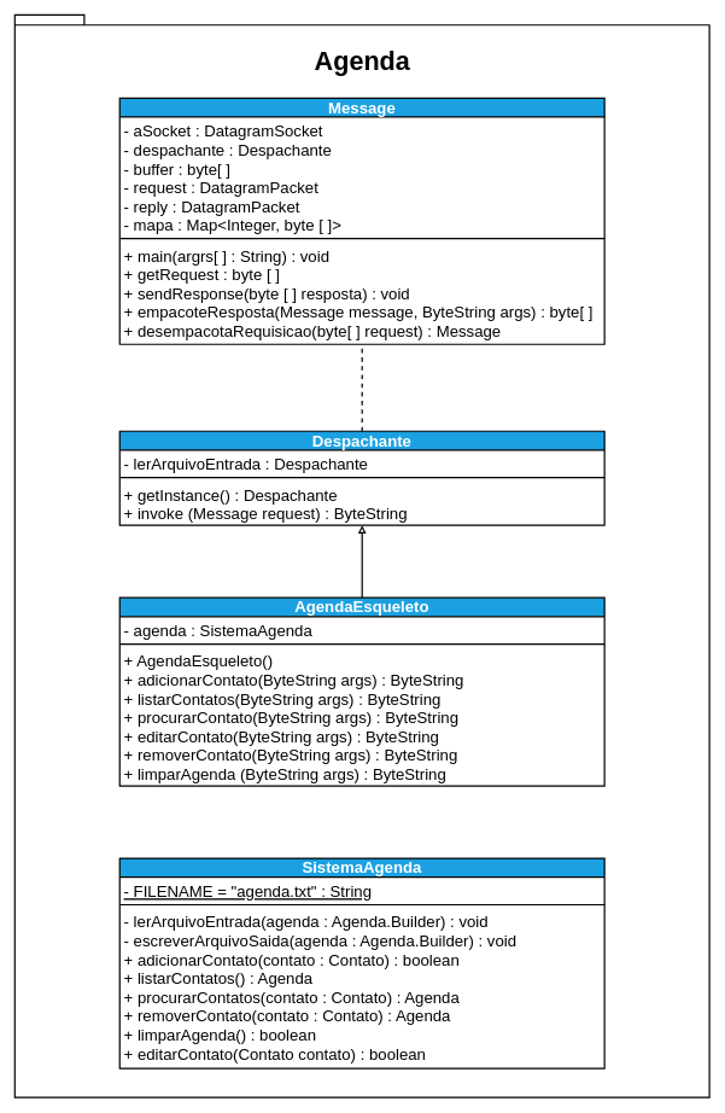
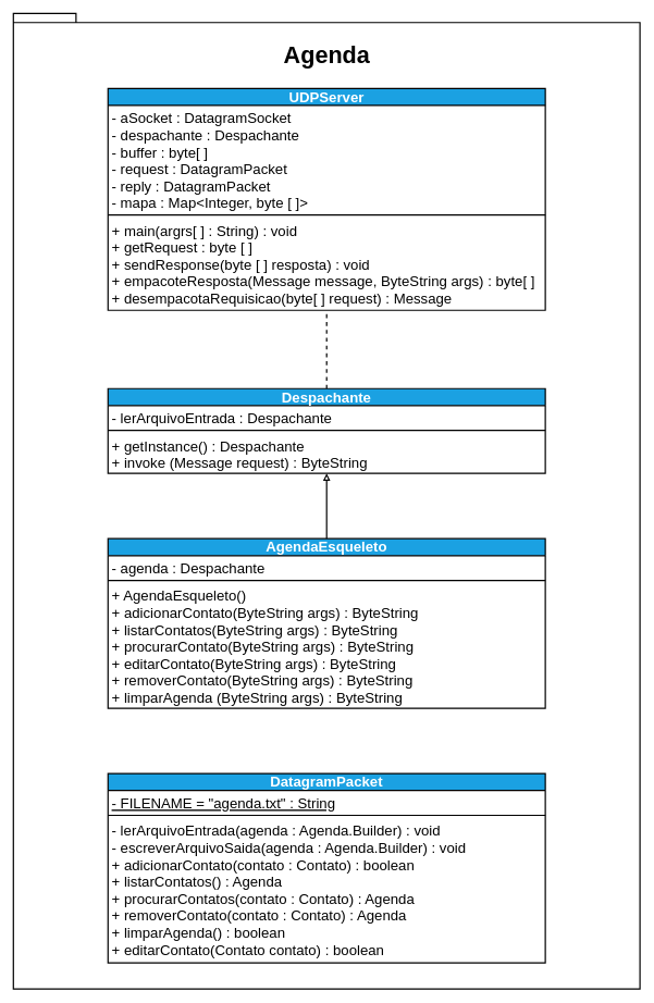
  <mxCell id="0" />
  <mxCell id="1" parent="0" />
  <mxCell id="2" value="&lt;font style=&quot;font-size: 36px ; line-height: 2.6&quot;&gt;Agenda&lt;/font&gt;" style="shape=folder;fontStyle=1;spacingTop=10;tabWidth=40;tabHeight=14;tabPosition=left;html=1;fontSize=22;strokeColor=default;strokeWidth=2;verticalAlign=top;" vertex="1" parent="1"><mxGeometry x="20" y="20" width="960" height="1495" as="geometry" /></mxCell>
- <mxCell id="3" value="Message" style="swimlane;fontStyle=1;align=center;verticalAlign=bottom;childLayout=stackLayout;horizontal=1;startSize=26;horizontalStack=0;resizeParent=1;resizeParentMax=0;resizeLast=0;collapsible=1;marginBottom=0;fontSize=22;strokeColor=#000000;strokeWidth=2;fillColor=#1ba1e2;fontColor=#ffffff;" vertex="1" parent="1"><mxGeometry x="165" y="135" width="670" height="340" as="geometry" /></mxCell>
+ <mxCell id="3" value="UDPServer" style="swimlane;fontStyle=1;align=center;verticalAlign=bottom;childLayout=stackLayout;horizontal=1;startSize=26;horizontalStack=0;resizeParent=1;resizeParentMax=0;resizeLast=0;collapsible=1;marginBottom=0;fontSize=22;strokeColor=#000000;strokeWidth=2;fillColor=#1ba1e2;fontColor=#ffffff;" vertex="1" parent="1"><mxGeometry x="165" y="135" width="670" height="340" as="geometry" /></mxCell>
  <mxCell id="4" value="- aSocket : DatagramSocket&#10;- despachante : Despachante&#10;- buffer : byte[ ]&#10;- request : DatagramPacket&#10;- reply : DatagramPacket&#10;- mapa : Map&lt;Integer, byte [ ]&gt;" style="text;strokeColor=none;fillColor=none;align=left;verticalAlign=top;spacingLeft=4;spacingRight=4;overflow=hidden;rotatable=0;points=[[0,0.5],[1,0.5]];portConstraint=eastwest;fontSize=22;" vertex="1" parent="3"><mxGeometry y="26" width="670" height="164" as="geometry" /></mxCell>
  <mxCell id="5" value="" style="line;strokeWidth=2;fillColor=none;align=left;verticalAlign=middle;spacingTop=-1;spacingLeft=3;spacingRight=3;rotatable=0;labelPosition=right;points=[];portConstraint=eastwest;fontSize=17;" vertex="1" parent="3"><mxGeometry y="190" width="670" height="8" as="geometry" /></mxCell>
  <mxCell id="6" value="+ main(argrs[ ] : String) : void&#10;+ getRequest : byte [ ]&#10;+ sendResponse(byte [ ] resposta) : void&#10;+ empacoteResposta(Message message, ByteString args) : byte[ ]&#10;+ desempacotaRequisicao(byte[ ] request) : Message" style="text;strokeColor=none;fillColor=none;align=left;verticalAlign=top;spacingLeft=4;spacingRight=4;overflow=hidden;rotatable=0;points=[[0,0.5],[1,0.5]];portConstraint=eastwest;fontSize=22;strokeWidth=2;" vertex="1" parent="3"><mxGeometry y="198" width="670" height="142" as="geometry" /></mxCell>
  <mxCell id="7" style="edgeStyle=none;html=1;exitX=0.5;exitY=0;exitDx=0;exitDy=0;entryX=0.5;entryY=1;entryDx=0;entryDy=0;fontSize=22;endArrow=none;endFill=0;strokeWidth=2;dashed=1;" edge="1" parent="1" source="8" target="3"><mxGeometry relative="1" as="geometry" /></mxCell>
  <mxCell id="8" value="Despachante" style="swimlane;fontStyle=1;align=center;verticalAlign=bottom;childLayout=stackLayout;horizontal=1;startSize=26;horizontalStack=0;resizeParent=1;resizeParentMax=0;resizeLast=0;collapsible=1;marginBottom=0;fontSize=22;strokeColor=#000000;strokeWidth=2;fillColor=#1ba1e2;fontColor=#ffffff;" vertex="1" parent="1"><mxGeometry x="165" y="595" width="670" height="130" as="geometry" /></mxCell>
  <mxCell id="9" value="- lerArquivoEntrada : Despachante" style="text;strokeColor=none;fillColor=none;align=left;verticalAlign=top;spacingLeft=4;spacingRight=4;overflow=hidden;rotatable=0;points=[[0,0.5],[1,0.5]];portConstraint=eastwest;fontSize=22;" vertex="1" parent="8"><mxGeometry y="26" width="670" height="34" as="geometry" /></mxCell>
  <mxCell id="10" value="" style="line;strokeWidth=2;fillColor=none;align=left;verticalAlign=middle;spacingTop=-1;spacingLeft=3;spacingRight=3;rotatable=0;labelPosition=right;points=[];portConstraint=eastwest;fontSize=17;" vertex="1" parent="8"><mxGeometry y="60" width="670" height="8" as="geometry" /></mxCell>
  <mxCell id="11" value="+ getInstance() : Despachante&#10;+ invoke (Message request) : ByteString" style="text;strokeColor=none;fillColor=none;align=left;verticalAlign=top;spacingLeft=4;spacingRight=4;overflow=hidden;rotatable=0;points=[[0,0.5],[1,0.5]];portConstraint=eastwest;fontSize=22;strokeWidth=2;" vertex="1" parent="8"><mxGeometry y="68" width="670" height="62" as="geometry" /></mxCell>
  <mxCell id="12" style="edgeStyle=none;html=1;exitX=0.5;exitY=0;exitDx=0;exitDy=0;entryX=0.5;entryY=1;entryDx=0;entryDy=0;fontSize=22;endArrow=block;endFill=0;strokeWidth=2;" edge="1" parent="1" source="13" target="8"><mxGeometry relative="1" as="geometry" /></mxCell>
  <mxCell id="13" value="AgendaEsqueleto" style="swimlane;fontStyle=1;align=center;verticalAlign=bottom;childLayout=stackLayout;horizontal=1;startSize=26;horizontalStack=0;resizeParent=1;resizeParentMax=0;resizeLast=0;collapsible=1;marginBottom=0;fontSize=22;strokeColor=#000000;strokeWidth=2;fillColor=#1ba1e2;fontColor=#ffffff;" vertex="1" parent="1"><mxGeometry x="165" y="825" width="670" height="260" as="geometry" /></mxCell>
- <mxCell id="14" value="- agenda : SistemaAgenda" style="text;strokeColor=none;fillColor=none;align=left;verticalAlign=top;spacingLeft=4;spacingRight=4;overflow=hidden;rotatable=0;points=[[0,0.5],[1,0.5]];portConstraint=eastwest;fontSize=22;" vertex="1" parent="13"><mxGeometry y="26" width="670" height="34" as="geometry" /></mxCell>
+ <mxCell id="14" value="- agenda : Despachante" style="text;strokeColor=none;fillColor=none;align=left;verticalAlign=top;spacingLeft=4;spacingRight=4;overflow=hidden;rotatable=0;points=[[0,0.5],[1,0.5]];portConstraint=eastwest;fontSize=22;" vertex="1" parent="13"><mxGeometry y="26" width="670" height="34" as="geometry" /></mxCell>
  <mxCell id="15" value="" style="line;strokeWidth=2;fillColor=none;align=left;verticalAlign=middle;spacingTop=-1;spacingLeft=3;spacingRight=3;rotatable=0;labelPosition=right;points=[];portConstraint=eastwest;fontSize=17;" vertex="1" parent="13"><mxGeometry y="60" width="670" height="8" as="geometry" /></mxCell>
  <mxCell id="16" value="+ AgendaEsqueleto()&#10;+ adicionarContato(ByteString args) : ByteString&#10;+ listarContatos(ByteString args) : ByteString&#10;+ procurarContato(ByteString args) : ByteString&#10;+ editarContato(ByteString args) : ByteString&#10;+ removerContato(ByteString args) : ByteString&#10;+ limparAgenda (ByteString args) : ByteString&#10;" style="text;strokeColor=none;fillColor=none;align=left;verticalAlign=top;spacingLeft=4;spacingRight=4;overflow=hidden;rotatable=0;points=[[0,0.5],[1,0.5]];portConstraint=eastwest;fontSize=22;strokeWidth=2;" vertex="1" parent="13"><mxGeometry y="68" width="670" height="192" as="geometry" /></mxCell>
- <mxCell id="17" value="SistemaAgenda" style="swimlane;fontStyle=1;align=center;verticalAlign=bottom;childLayout=stackLayout;horizontal=1;startSize=26;horizontalStack=0;resizeParent=1;resizeParentMax=0;resizeLast=0;collapsible=1;marginBottom=0;fontSize=22;strokeColor=#000000;strokeWidth=2;fillColor=#1ba1e2;fontColor=#ffffff;" vertex="1" parent="1"><mxGeometry x="165" y="1185" width="670" height="290" as="geometry" /></mxCell>
+ <mxCell id="17" value="DatagramPacket" style="swimlane;fontStyle=1;align=center;verticalAlign=bottom;childLayout=stackLayout;horizontal=1;startSize=26;horizontalStack=0;resizeParent=1;resizeParentMax=0;resizeLast=0;collapsible=1;marginBottom=0;fontSize=22;strokeColor=#000000;strokeWidth=2;fillColor=#1ba1e2;fontColor=#ffffff;" vertex="1" parent="1"><mxGeometry x="165" y="1185" width="670" height="290" as="geometry" /></mxCell>
  <mxCell id="18" value="- FILENAME = &quot;agenda.txt&quot; : String" style="text;strokeColor=none;fillColor=none;align=left;verticalAlign=top;spacingLeft=4;spacingRight=4;overflow=hidden;rotatable=0;points=[[0,0.5],[1,0.5]];portConstraint=eastwest;fontSize=22;fontStyle=4" vertex="1" parent="17"><mxGeometry y="26" width="670" height="34" as="geometry" /></mxCell>
  <mxCell id="19" value="" style="line;strokeWidth=2;fillColor=none;align=left;verticalAlign=middle;spacingTop=-1;spacingLeft=3;spacingRight=3;rotatable=0;labelPosition=right;points=[];portConstraint=eastwest;fontSize=17;" vertex="1" parent="17"><mxGeometry y="60" width="670" height="8" as="geometry" /></mxCell>
  <mxCell id="20" value="- lerArquivoEntrada(agenda : Agenda.Builder) : void&#10;- escreverArquivoSaida(agenda : Agenda.Builder) : void&#10;+ adicionarContato(contato : Contato) : boolean&#10;+ listarContatos() : Agenda&#10;+ procurarContatos(contato : Contato) : Agenda&#10;+ removerContato(contato : Contato) : Agenda&#10;+ limparAgenda() : boolean&#10;+ editarContato(Contato contato) : boolean" style="text;strokeColor=none;fillColor=none;align=left;verticalAlign=top;spacingLeft=4;spacingRight=4;overflow=hidden;rotatable=0;points=[[0,0.5],[1,0.5]];portConstraint=eastwest;fontSize=22;strokeWidth=2;" vertex="1" parent="17"><mxGeometry y="68" width="670" height="222" as="geometry" /></mxCell>
